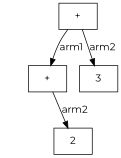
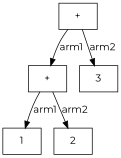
  digraph {
    fontname=Montserrat
    node [shape=record fontname=Montserrat]
    edge [fontname=Montserrat]
    n1 [label="+"]
    n2 [label="+"]
    n3 [label=3]
+   n4 [label=1]
    n5 [label=2]
    n1 -> n2 [label=arm1]
    n1 -> n3 [label=arm2]
+   n2 -> n4 [label=arm1]
    n2 -> n5 [label=arm2]
  }
